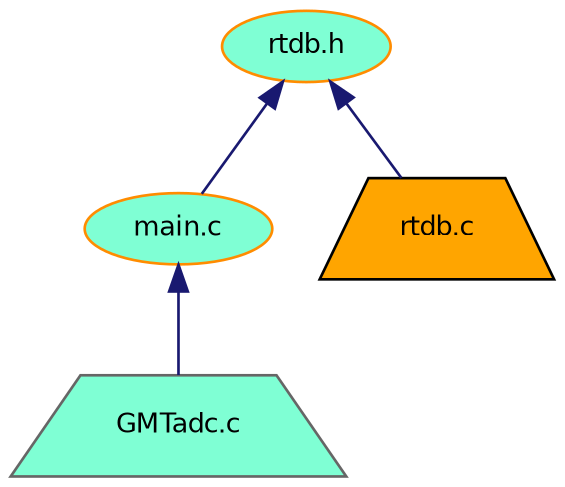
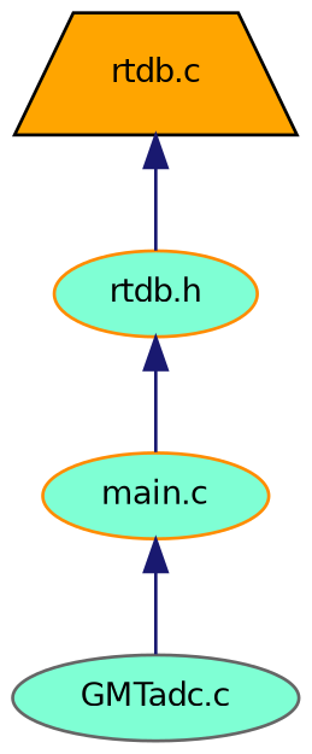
  digraph {
    node [color=darkorange fillcolor=aquamarine fontname=Helvetica fontsize=10 shape=ellipse style=filled]
    edge [color=midnightblue dir=back fontname=Helvetica fontsize=10 labelfontname=Helvetica labelfontsize=10 style=solid]
    n1 [fontcolor=black height=0.2 label="rtdb.h" width=0.4]
    n2 [height=0.2 label="main.c" width=0.4]
    n3 [color=black fillcolor=orange height=0.2 label="rtdb.c" shape=trapezium width=0.4]
-   n4 [color=gray40 height=0.2 label="GMTadc.c" shape=trapezium width=0.4]
+   n4 [color=gray40 height=0.2 label="GMTadc.c" width=0.4]
    n1 -> n2
-   n1 -> n3
+   n3 -> n1
    n2 -> n4
  }
